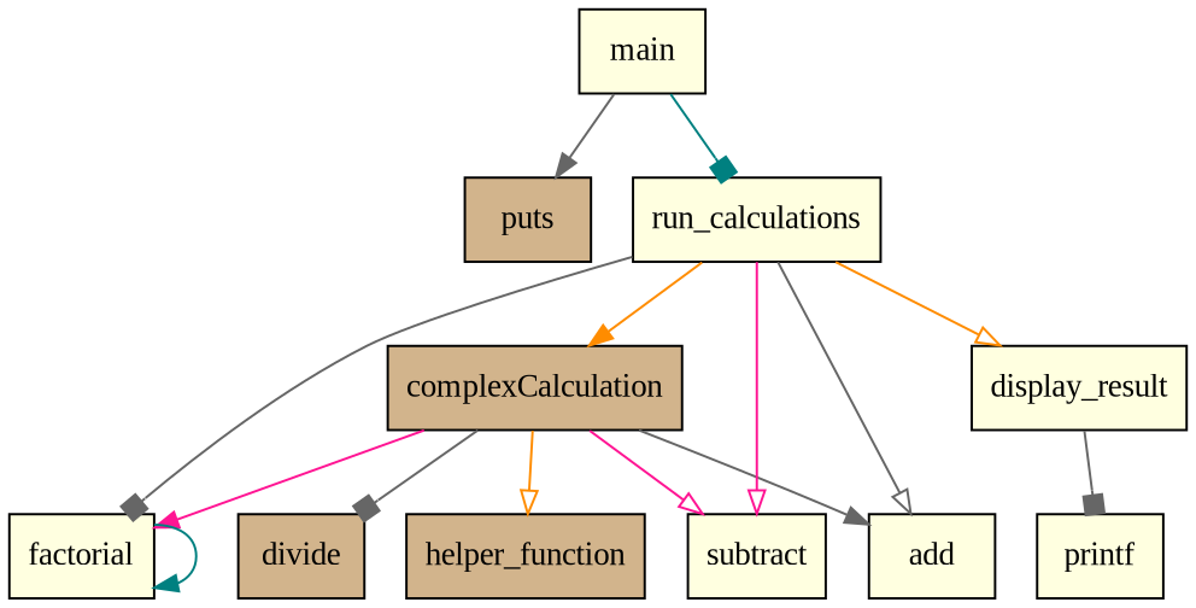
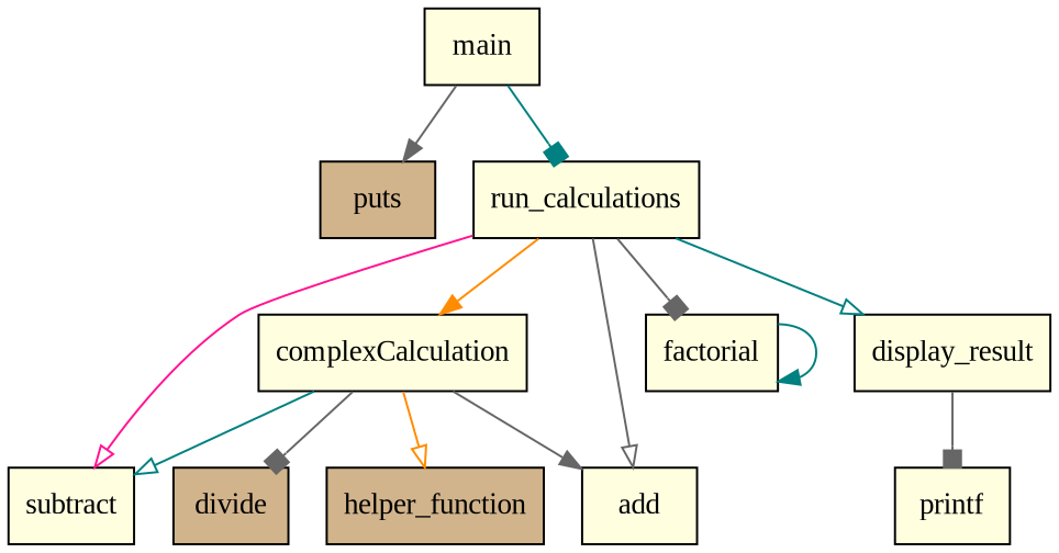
  digraph {
    fontname="Liberation Serif"
    node [fillcolor=lightyellow fontname="Liberation Serif" shape=box style=filled]
    edge [arrowhead=normal color=gray40 fontname="Liberation Serif"]
    n1 [fillcolor=tan label=puts]
-   n2 [fillcolor=tan label=complexCalculation]
+   n2 [label=complexCalculation]
    n3 [label=factorial]
    n4 [fillcolor=tan label=divide]
    n5 [label=subtract]
    n6 [label=add]
    n7 [fillcolor=tan label=helper_function]
    n8 [label=printf]
    n9 [label=main]
    n10 [label=run_calculations]
    n11 [label=display_result]
-   n2 -> n3 [color=deeppink]
    n2 -> n4 [arrowhead=box]
-   n2 -> n5 [arrowhead=onormal color=deeppink]
+   n2 -> n5 [arrowhead=onormal color=teal]
    n2 -> n6
    n2 -> n7 [arrowhead=onormal color=darkorange]
    n3 -> n3 [color=teal]
    n9 -> n1
    n9 -> n10 [arrowhead=box color=teal]
    n10 -> n2 [color=darkorange]
    n10 -> n3 [arrowhead=box]
    n10 -> n5 [arrowhead=onormal color=deeppink]
    n10 -> n6 [arrowhead=onormal]
-   n10 -> n11 [arrowhead=onormal color=darkorange]
+   n10 -> n11 [arrowhead=onormal color=teal]
    n11 -> n8 [arrowhead=box]
  }
